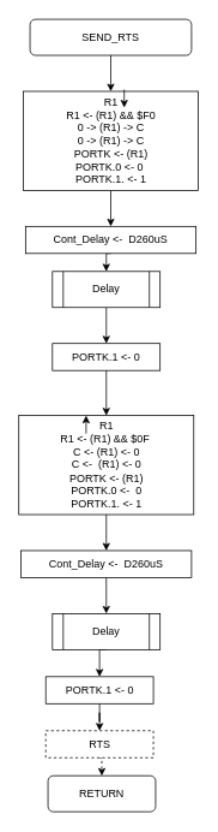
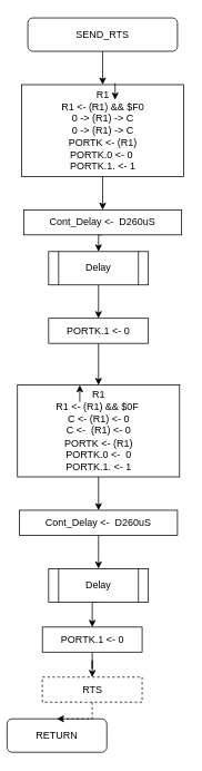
  <mxCell id="0" />
  <mxCell id="1" parent="0" />
  <mxCell id="2" style="edgeStyle=orthogonalEdgeStyle;rounded=0;orthogonalLoop=1;jettySize=auto;html=1;exitX=0.5;exitY=1;exitDx=0;exitDy=0;entryX=0.5;entryY=0;entryDx=0;entryDy=0;" edge="1" parent="1" source="3" target="18"><mxGeometry relative="1" as="geometry" /></mxCell>
  <mxCell id="3" value="R1&lt;br&gt;R1 &amp;lt;- (R1) &amp;amp;&amp;amp; $0F&amp;nbsp;&lt;br&gt;C &amp;lt;- (R1) &amp;lt;- 0&lt;br&gt;C &amp;lt;- &amp;nbsp;(R1) &amp;lt;- 0&lt;br&gt;PORTK &amp;lt;- (R1)&lt;br&gt;PORTK.0 &amp;lt;- &amp;nbsp;0&lt;br&gt;PORTK.1. &amp;lt;- 1" style="rounded=0;whiteSpace=wrap;html=1;" vertex="1" parent="1"><mxGeometry x="20.5" y="460" width="195" height="110" as="geometry" /></mxCell>
  <mxCell id="4" style="edgeStyle=orthogonalEdgeStyle;rounded=0;orthogonalLoop=1;jettySize=auto;html=1;exitX=0.5;exitY=1;exitDx=0;exitDy=0;entryX=0.5;entryY=0;entryDx=0;entryDy=0;" edge="1" parent="1" source="5" target="15"><mxGeometry relative="1" as="geometry" /></mxCell>
  <mxCell id="5" value="SEND_RTS" style="rounded=1;whiteSpace=wrap;html=1;" vertex="1" parent="1"><mxGeometry x="33" y="20" width="180" height="40" as="geometry" /></mxCell>
  <mxCell id="6" style="edgeStyle=orthogonalEdgeStyle;rounded=0;orthogonalLoop=1;jettySize=auto;html=1;exitX=0.5;exitY=1;exitDx=0;exitDy=0;" edge="1" parent="1" source="15" target="8"><mxGeometry relative="1" as="geometry" /></mxCell>
  <mxCell id="7" style="edgeStyle=orthogonalEdgeStyle;rounded=0;orthogonalLoop=1;jettySize=auto;html=1;exitX=0.5;exitY=1;exitDx=0;exitDy=0;entryX=0.5;entryY=0;entryDx=0;entryDy=0;" edge="1" parent="1" source="8" target="10"><mxGeometry relative="1" as="geometry" /></mxCell>
  <mxCell id="8" value="Cont_Delay &amp;lt;- &amp;nbsp;D260uS" style="rounded=0;whiteSpace=wrap;html=1;" vertex="1" parent="1"><mxGeometry x="28" y="250" width="190" height="30" as="geometry" /></mxCell>
  <mxCell id="9" style="edgeStyle=orthogonalEdgeStyle;rounded=0;orthogonalLoop=1;jettySize=auto;html=1;exitX=0.5;exitY=1;exitDx=0;exitDy=0;entryX=0.5;entryY=0;entryDx=0;entryDy=0;" edge="1" parent="1" source="10" target="14"><mxGeometry relative="1" as="geometry" /></mxCell>
  <mxCell id="10" value="Delay" style="shape=process;whiteSpace=wrap;html=1;backgroundOutline=1;" vertex="1" parent="1"><mxGeometry x="58" y="300" width="120" height="40" as="geometry" /></mxCell>
  <mxCell id="11" value="" style="endArrow=classic;html=1;" edge="1" parent="1"><mxGeometry width="50" height="50" relative="1" as="geometry"><mxPoint x="95.5" y="480" as="sourcePoint" /><mxPoint x="95.5" y="460" as="targetPoint" /></mxGeometry></mxCell>
  <mxCell id="12" value="" style="endArrow=classic;html=1;" edge="1" parent="1" source="15"><mxGeometry width="50" height="50" relative="1" as="geometry"><mxPoint x="133" y="134" as="sourcePoint" /><mxPoint x="133" y="144" as="targetPoint" /></mxGeometry></mxCell>
  <mxCell id="13" style="edgeStyle=orthogonalEdgeStyle;rounded=0;orthogonalLoop=1;jettySize=auto;html=1;exitX=0.5;exitY=1;exitDx=0;exitDy=0;" edge="1" parent="1" source="14" target="3"><mxGeometry relative="1" as="geometry" /></mxCell>
  <mxCell id="14" value="PORTK.1 &amp;lt;- 0" style="rounded=0;whiteSpace=wrap;html=1;" vertex="1" parent="1"><mxGeometry x="58" y="380" width="120" height="30" as="geometry" /></mxCell>
  <mxCell id="15" value="R1&lt;br&gt;R1 &amp;lt;- (R1) &amp;amp;&amp;amp; $F0&lt;br&gt;0 -&amp;gt; (R1) -&amp;gt; C&lt;br&gt;0 -&amp;gt; (R1) -&amp;gt; C&lt;br&gt;PORTK &amp;lt;- (R1)&lt;br&gt;PORTK.0 &amp;lt;- 0&amp;nbsp;&lt;br&gt;PORTK.1. &amp;lt;- 1" style="rounded=0;whiteSpace=wrap;html=1;" vertex="1" parent="1"><mxGeometry x="25.5" y="100" width="195" height="110" as="geometry" /></mxCell>
  <mxCell id="16" value="" style="endArrow=classic;html=1;" edge="1" parent="1"><mxGeometry width="50" height="50" relative="1" as="geometry"><mxPoint x="138" y="98" as="sourcePoint" /><mxPoint x="138" y="118" as="targetPoint" /></mxGeometry></mxCell>
  <mxCell id="17" style="edgeStyle=orthogonalEdgeStyle;rounded=0;orthogonalLoop=1;jettySize=auto;html=1;exitX=0.5;exitY=1;exitDx=0;exitDy=0;entryX=0.5;entryY=0;entryDx=0;entryDy=0;" edge="1" parent="1" source="18" target="20"><mxGeometry relative="1" as="geometry" /></mxCell>
  <mxCell id="18" value="Cont_Delay &amp;lt;- &amp;nbsp;D260uS" style="rounded=0;whiteSpace=wrap;html=1;" vertex="1" parent="1"><mxGeometry x="23" y="610" width="190" height="30" as="geometry" /></mxCell>
  <mxCell id="19" style="edgeStyle=orthogonalEdgeStyle;rounded=0;orthogonalLoop=1;jettySize=auto;html=1;exitX=0.5;exitY=1;exitDx=0;exitDy=0;entryX=0.5;entryY=0;entryDx=0;entryDy=0;" edge="1" parent="1" source="20" target="22"><mxGeometry relative="1" as="geometry" /></mxCell>
  <mxCell id="20" value="Delay" style="shape=process;whiteSpace=wrap;html=1;backgroundOutline=1;" vertex="1" parent="1"><mxGeometry x="58" y="680" width="120" height="40" as="geometry" /></mxCell>
  <mxCell id="21" style="edgeStyle=orthogonalEdgeStyle;rounded=0;orthogonalLoop=1;jettySize=auto;html=1;exitX=0.5;exitY=1;exitDx=0;exitDy=0;" edge="1" parent="1" source="22" target="25"><mxGeometry relative="1" as="geometry" /></mxCell>
  <mxCell id="22" value="PORTK.1 &amp;lt;- 0" style="rounded=0;whiteSpace=wrap;html=1;" vertex="1" parent="1"><mxGeometry x="50.5" y="750" width="120" height="30" as="geometry" /></mxCell>
- <mxCell id="23" value="RETURN" style="rounded=1;whiteSpace=wrap;html=1;" vertex="1" parent="1"><mxGeometry x="53" y="860" width="120" height="40" as="geometry" /></mxCell>
+ <mxCell id="23" value="RETURN" style="rounded=1;whiteSpace=wrap;html=1;" vertex="1" parent="1"><mxGeometry x="8" y="860" width="120" height="40" as="geometry" /></mxCell>
  <mxCell id="24" style="edgeStyle=orthogonalEdgeStyle;rounded=0;orthogonalLoop=1;jettySize=auto;html=1;exitX=0.5;exitY=1;exitDx=0;exitDy=0;entryX=0.5;entryY=0;entryDx=0;entryDy=0;dashed=1;" edge="1" parent="1" source="25" target="23"><mxGeometry relative="1" as="geometry" /></mxCell>
  <mxCell id="25" value="RTS" style="rounded=0;whiteSpace=wrap;html=1;dashed=1;" vertex="1" parent="1"><mxGeometry x="50.5" y="810" width="120" height="30" as="geometry" /></mxCell>
